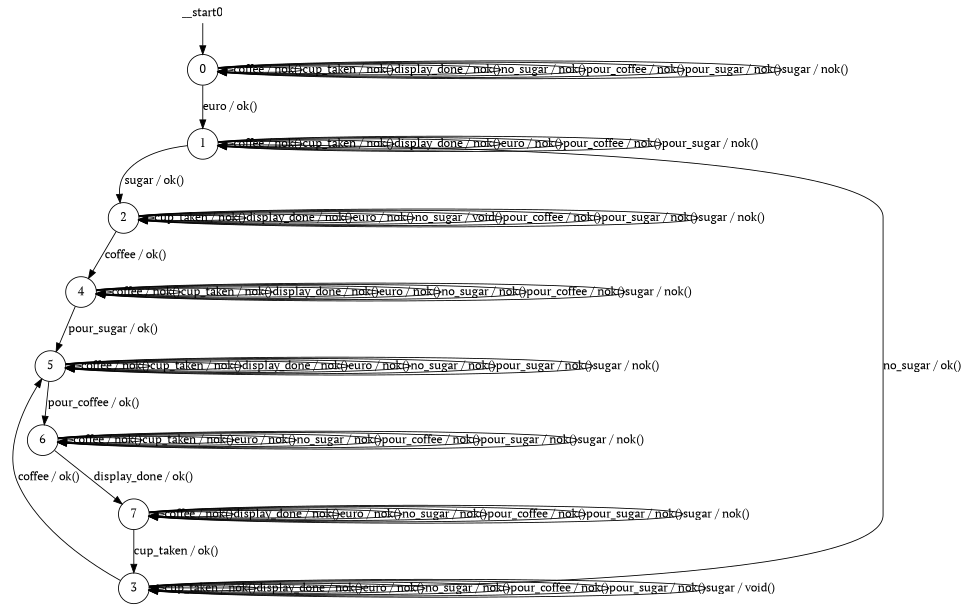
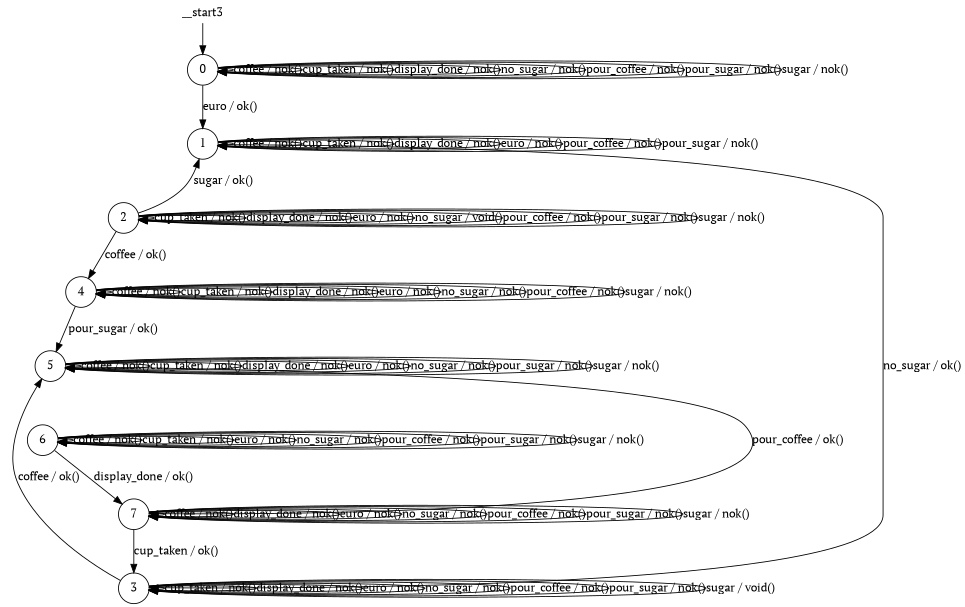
  digraph {
    fontname="PT Serif"
    node [fontname="PT Serif" shape=circle]
    edge [fontname="PT Serif"]
    n1 [label=0]
    n2 [label=1]
    n3 [label=2]
    n4 [label=3]
    n5 [label=4]
    n6 [label=5]
    n7 [label=6]
    n8 [label=7]
-   __start0 [height=0 shape=none width=0]
+   __start0 [height=0 shape=none width=0 label=__start3]
    n1 -> n1 [label="coffee / nok()"]
    n1 -> n1 [label="cup_taken / nok()"]
    n1 -> n1 [label="display_done / nok()"]
    n1 -> n1 [label="no_sugar / nok()"]
    n1 -> n1 [label="pour_coffee / nok()"]
    n1 -> n1 [label="pour_sugar / nok()"]
    n1 -> n1 [label="sugar / nok()"]
    n1 -> n2 [label="euro / ok()"]
    n2 -> n2 [label="coffee / nok()"]
    n2 -> n2 [label="cup_taken / nok()"]
    n2 -> n2 [label="display_done / nok()"]
    n2 -> n2 [label="euro / nok()"]
    n2 -> n2 [label="pour_coffee / nok()"]
    n2 -> n2 [label="pour_sugar / nok()"]
-   n2 -> n3 [label="sugar / ok()"]
+   n3 -> n2 [label="sugar / ok()"]
    n2 -> n4 [label="no_sugar / ok()"]
    n3 -> n3 [label="cup_taken / nok()"]
    n3 -> n3 [label="display_done / nok()"]
    n3 -> n3 [label="euro / nok()"]
    n3 -> n3 [label="no_sugar / void()"]
    n3 -> n3 [label="pour_coffee / nok()"]
    n3 -> n3 [label="pour_sugar / nok()"]
    n3 -> n3 [label="sugar / nok()"]
    n3 -> n5 [label="coffee / ok()"]
    n4 -> n4 [label="cup_taken / nok()"]
    n4 -> n4 [label="display_done / nok()"]
    n4 -> n4 [label="euro / nok()"]
    n4 -> n4 [label="no_sugar / nok()"]
    n4 -> n4 [label="pour_coffee / nok()"]
    n4 -> n4 [label="pour_sugar / nok()"]
    n4 -> n4 [label="sugar / void()"]
    n4 -> n6 [label="coffee / ok()"]
    n5 -> n5 [label="coffee / nok()"]
    n5 -> n5 [label="cup_taken / nok()"]
    n5 -> n5 [label="display_done / nok()"]
    n5 -> n5 [label="euro / nok()"]
    n5 -> n5 [label="no_sugar / nok()"]
    n5 -> n5 [label="pour_coffee / nok()"]
    n5 -> n5 [label="sugar / nok()"]
    n5 -> n6 [label="pour_sugar / ok()"]
    n6 -> n6 [label="coffee / nok()"]
    n6 -> n6 [label="cup_taken / nok()"]
    n6 -> n6 [label="display_done / nok()"]
    n6 -> n6 [label="euro / nok()"]
    n6 -> n6 [label="no_sugar / nok()"]
    n6 -> n6 [label="pour_sugar / nok()"]
    n6 -> n6 [label="sugar / nok()"]
-   n6 -> n7 [label="pour_coffee / ok()"]
+   n6 -> n8 [label="pour_coffee / ok()"]
    n7 -> n7 [label="coffee / nok()"]
    n7 -> n7 [label="cup_taken / nok()"]
    n7 -> n7 [label="euro / nok()"]
    n7 -> n7 [label="no_sugar / nok()"]
    n7 -> n7 [label="pour_coffee / nok()"]
    n7 -> n7 [label="pour_sugar / nok()"]
    n7 -> n7 [label="sugar / nok()"]
    n7 -> n8 [label="display_done / ok()"]
    n8 -> n4 [label="cup_taken / ok()"]
    n8 -> n8 [label="coffee / nok()"]
    n8 -> n8 [label="display_done / nok()"]
    n8 -> n8 [label="euro / nok()"]
    n8 -> n8 [label="no_sugar / nok()"]
    n8 -> n8 [label="pour_coffee / nok()"]
    n8 -> n8 [label="pour_sugar / nok()"]
    n8 -> n8 [label="sugar / nok()"]
    __start0 -> n1
  }
